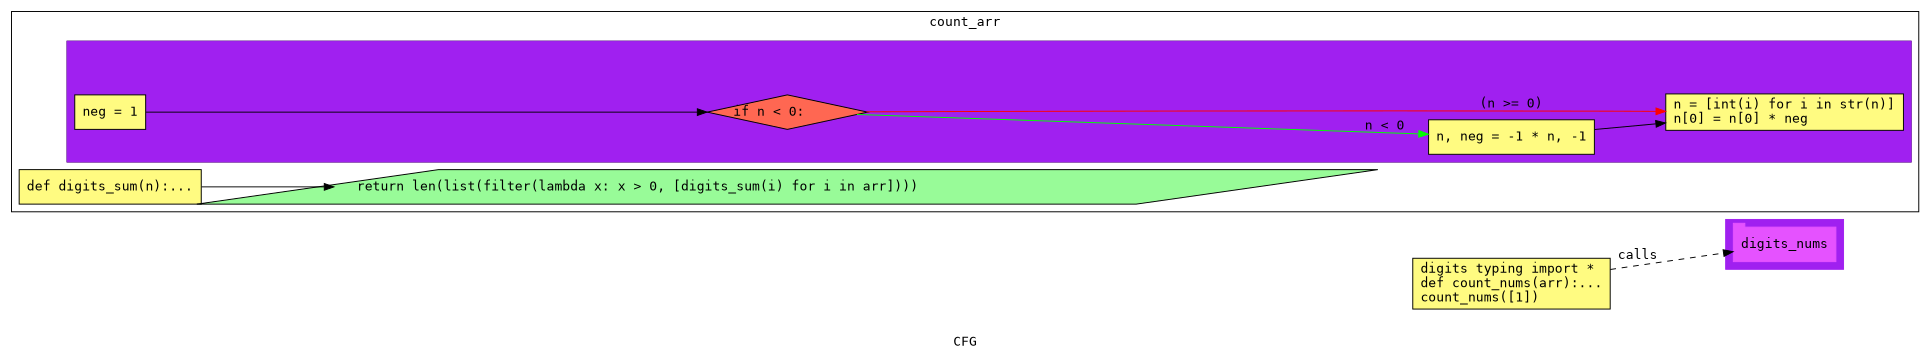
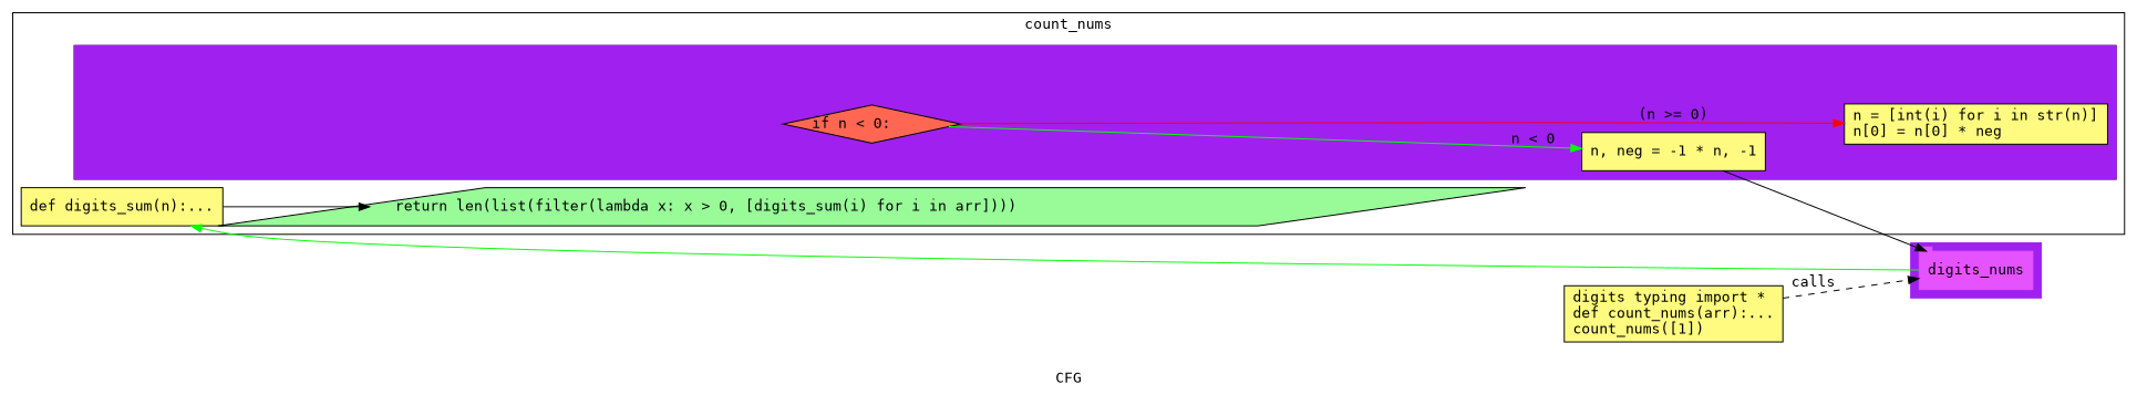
  digraph {
    compound=True
    fontname="DejaVu Sans Mono"
    label=CFG
    pack=False
    rankdir=LR
    ranksep=0.02
    node [fontname="DejaVu Sans Mono" shape=rectangle style="filled,solid" fillcolor="#FFFB81"]
    edge [color=black fontname="DejaVu Sans Mono"]
    n1 [color="#E552FF" height=0.5 label=digits_nums linenum="[14]" shape=tab style=filled width=1.375 fillcolor=""]
-   n2 [height=0.5 label="neg = 1\l" linenum="[6]" width=1.0278]
    n3 [fillcolor="#FF6752" height=0.5 label="if n < 0:\l" linenum="[7]" shape=diamond width=2.3234]
    n4 [height=0.5 label="n, neg = -1 * n, -1\l" linenum="[8]" width=2.4028]
    n5 [height=0.52778 label="n = [int(i) for i in str(n)]\ln[0] = n[0] * neg\l" linenum="[9, 10]" width=3.4444]
    n6 [height=0.5 label="def digits_sum(n):...\l" linenum="[5]" width=2.6389]
    n7 [fillcolor="#98fb98" height=0.5 label="return len(list(filter(lambda x: x > 0, [digits_sum(i) for i in arr])))\l" linenum="[12]" shape=parallelogram width=15.935]
    n8 [height=0.73611 label="digits typing import *\ldef count_nums(arr):...\lcount_nums([1])\l" linenum="[1]" width=2.8611]
    subgraph cluster_1 {
      color=purple
      compound=true
      label=""
      shape=tab
      style=filled
      n1
    }
    subgraph cluster_2 {
-     label=count_arr
+     label=count_nums
      n6
      n7
      subgraph cluster_3 {
        label=digits_sum
-       n2
        n3
        n4
        n5
        subgraph cluster_4 {
          color=purple
          compound=true
          label=""
          shape=tab
          style=filled
        }
      }
    }
-   n2 -> n3
+   n1 -> n6 [color=green]
    n3 -> n4 [color=green label="n < 0"]
    n3 -> n5 [color=red label="(n >= 0)"]
-   n4 -> n5
+   n4 -> n1
    n6 -> n7
    n8 -> n1 [label=calls style=dashed color=""]
  }
